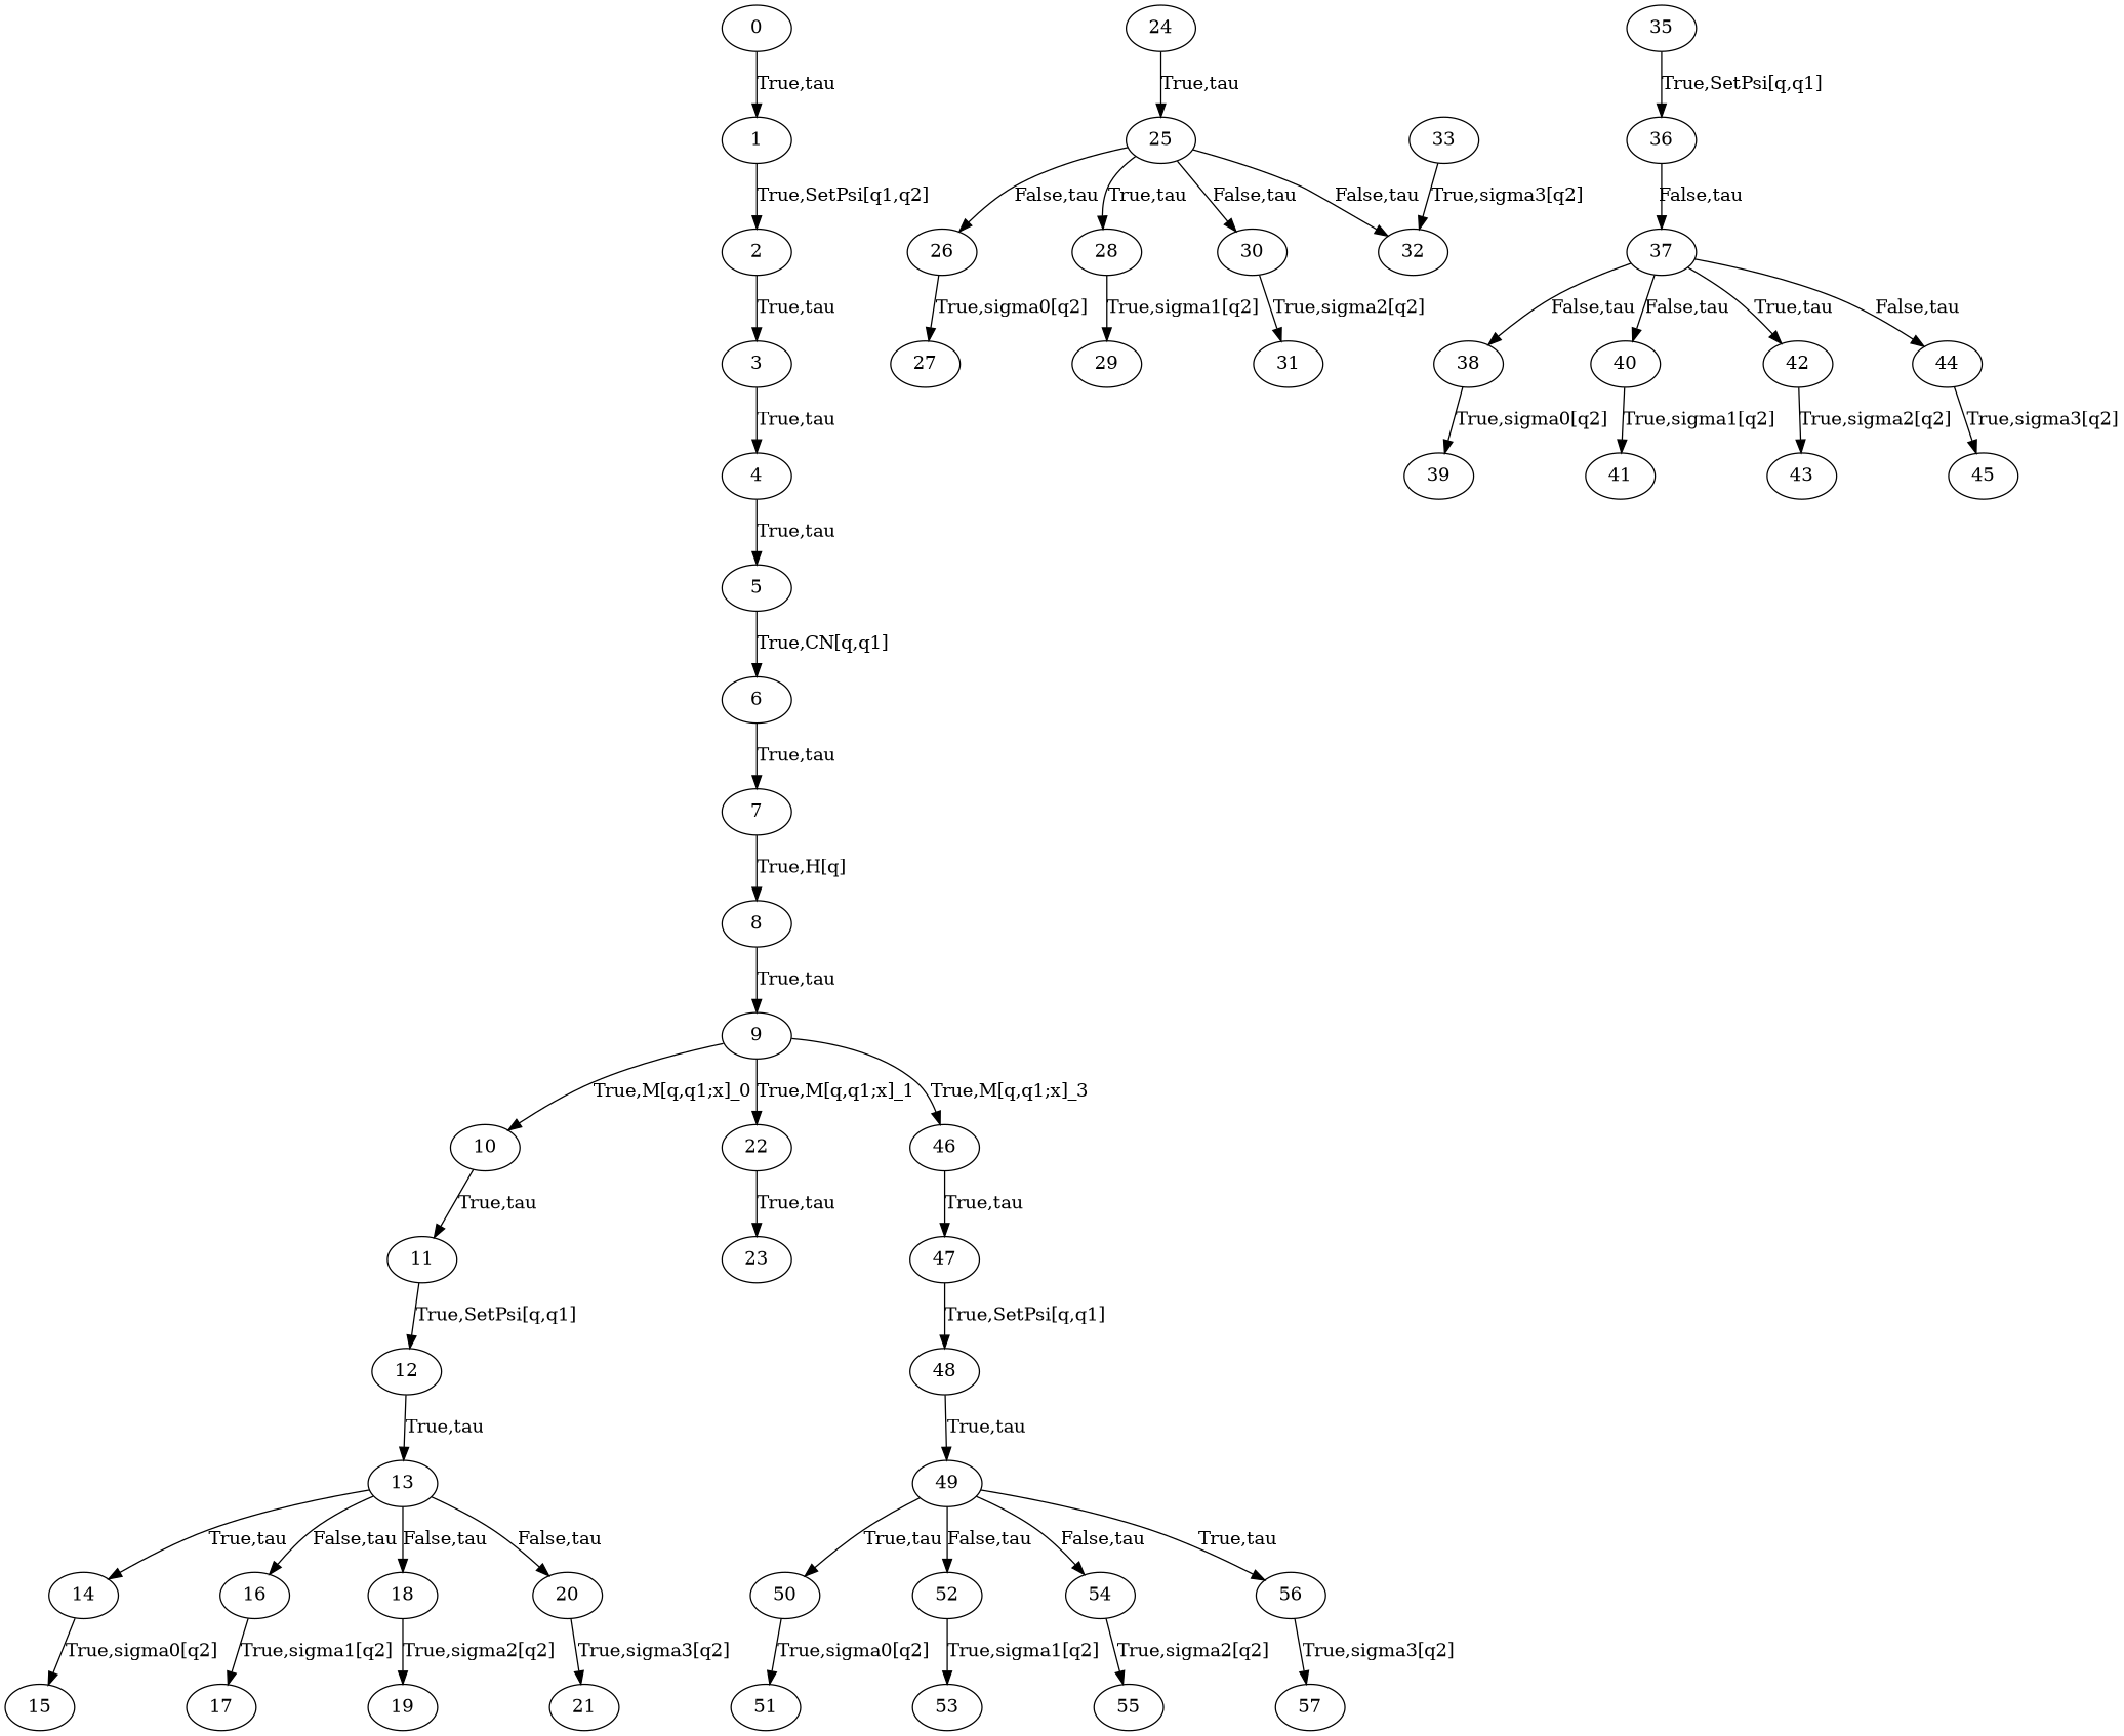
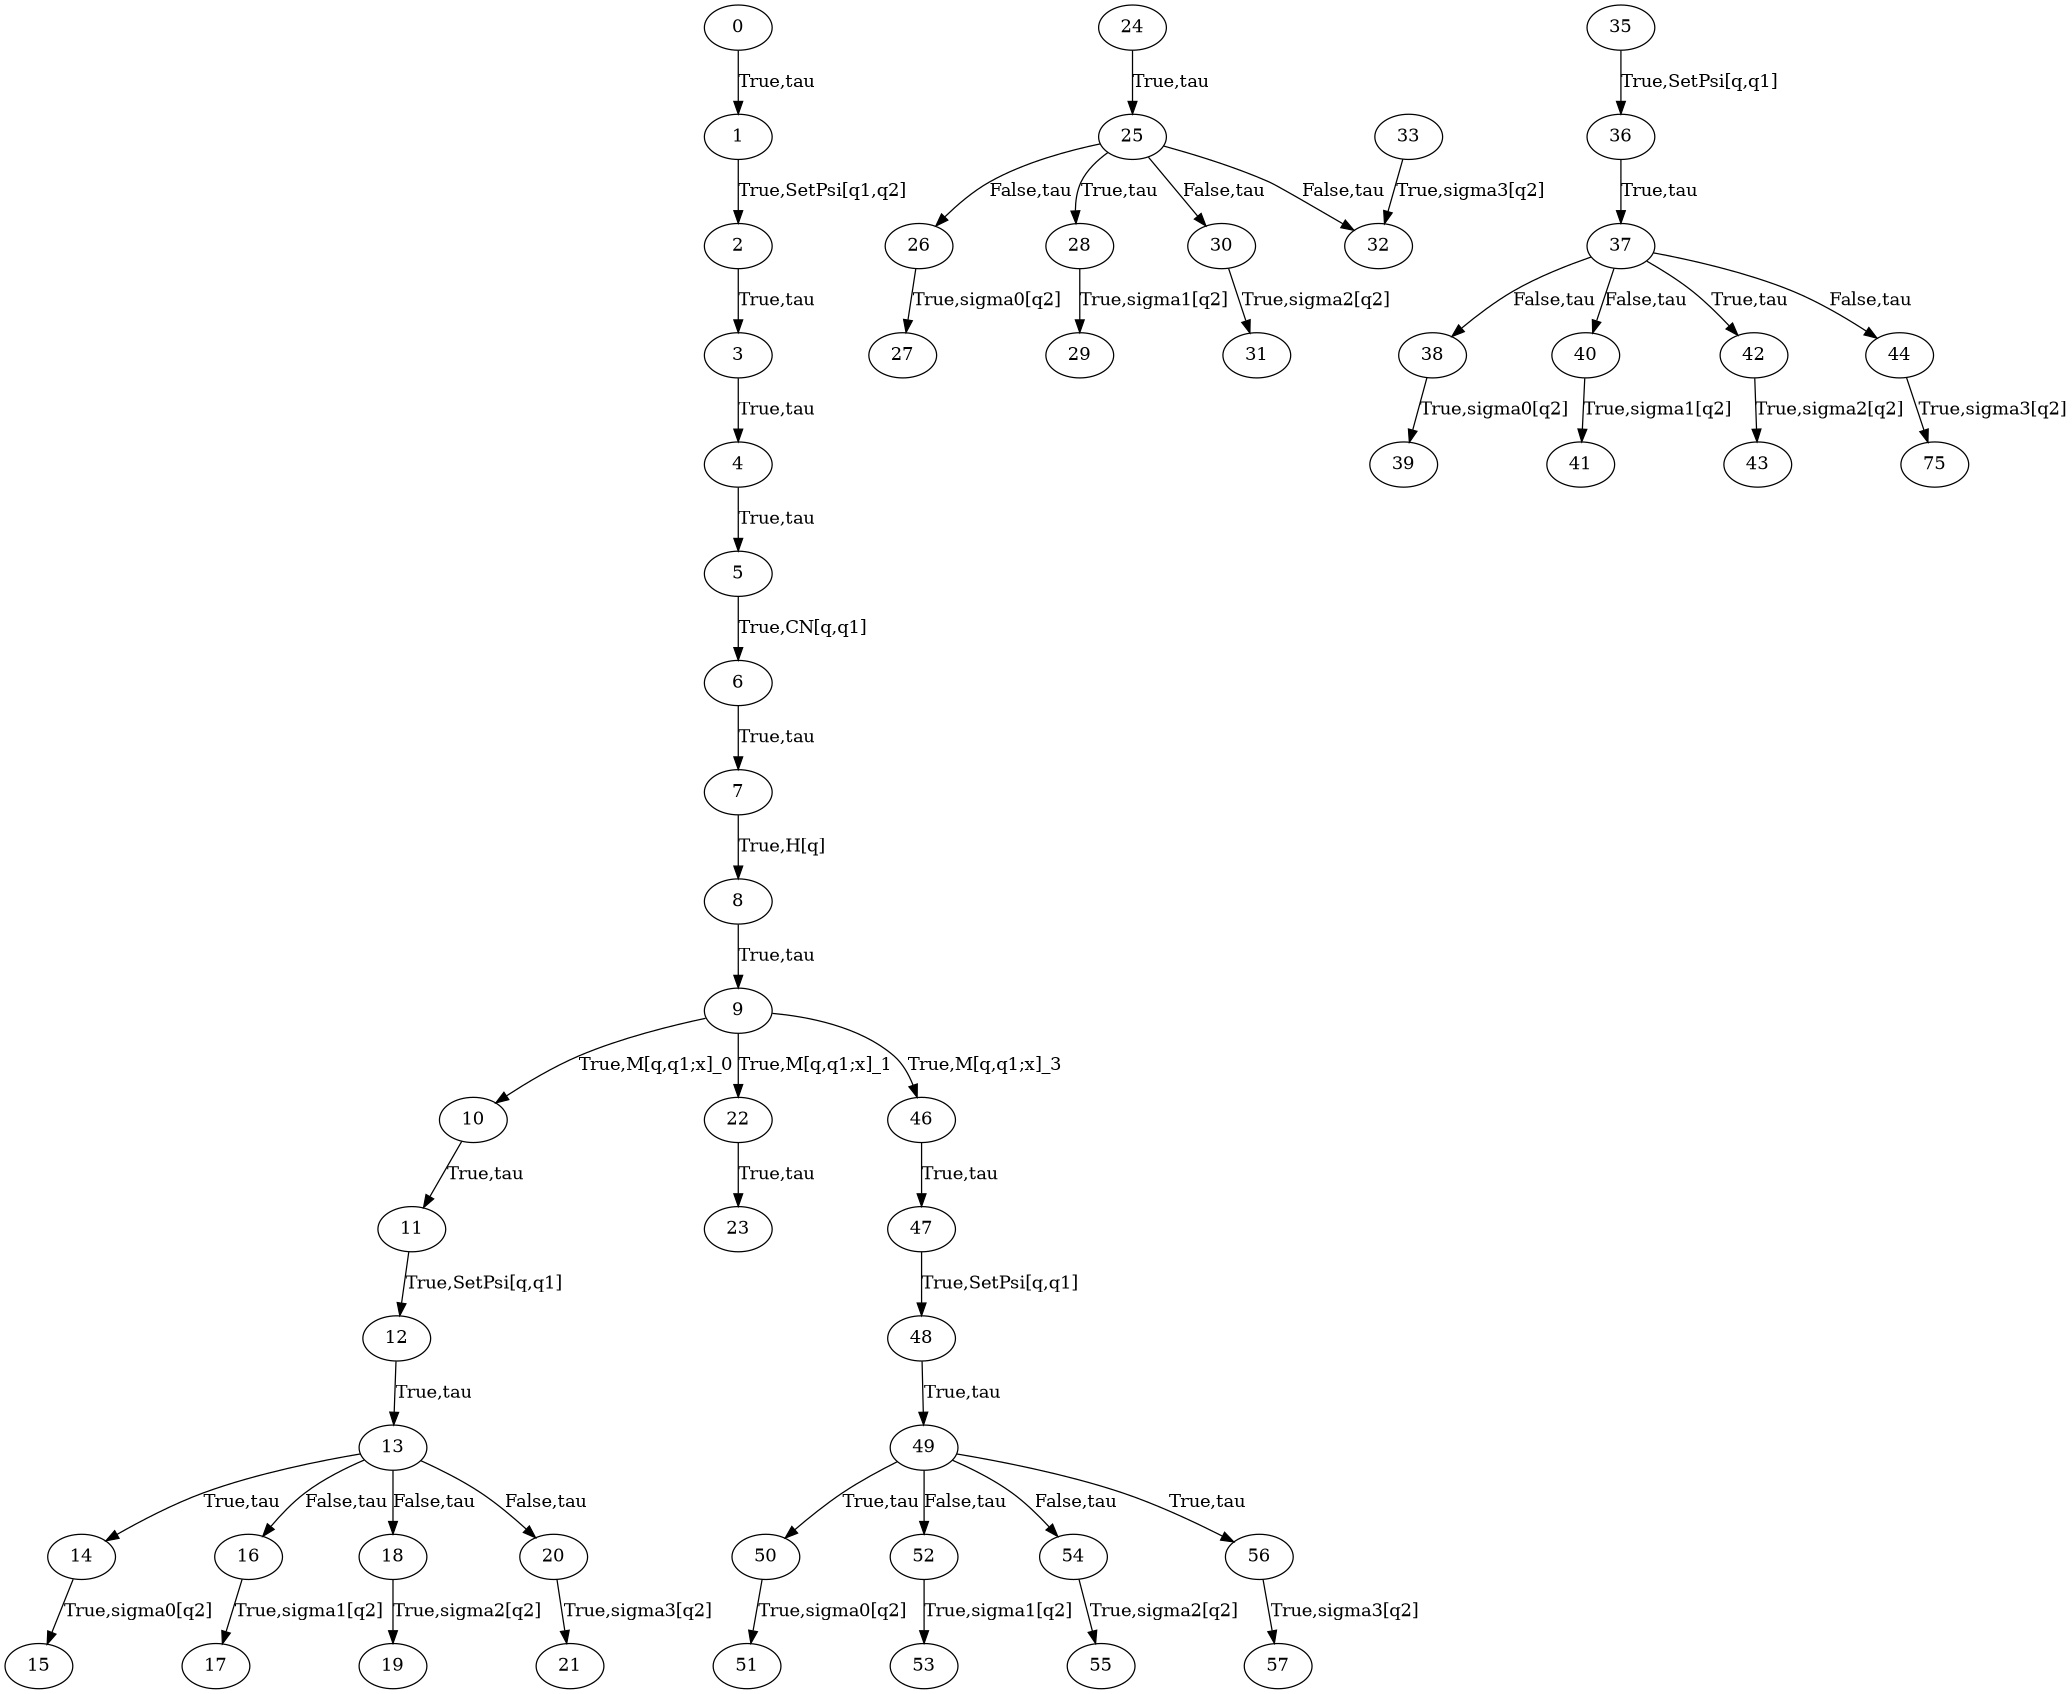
  digraph {
    0
    1
    2
    3
    4
    5
    6
    7
    8
    9
    10
    22
    46
    11
    23
    47
    12
    13
    14
    16
    18
    20
    15
    17
    19
    21
    24
    25
    26
    28
    30
    32
    27
    29
    31
    33
    35
    36
    37
    38
    40
    42
    44
    39
    41
    43
-   45
+   45 [label=75]
    48
    49
    50
    52
    54
    56
    51
    53
    55
    57
    0 -> 1 [label="True,tau"]
    1 -> 2 [label="True,SetPsi[q1,q2]"]
    2 -> 3 [label="True,tau"]
    3 -> 4 [label="True,tau"]
    4 -> 5 [label="True,tau"]
    5 -> 6 [label="True,CN[q,q1]"]
    6 -> 7 [label="True,tau"]
    7 -> 8 [label="True,H[q]"]
    8 -> 9 [label="True,tau"]
    9 -> 10 [label="True,M[q,q1;x]_0"]
    9 -> 22 [label="True,M[q,q1;x]_1"]
    9 -> 46 [label="True,M[q,q1;x]_3"]
    10 -> 11 [label="True,tau"]
    22 -> 23 [label="True,tau"]
    46 -> 47 [label="True,tau"]
    11 -> 12 [label="True,SetPsi[q,q1]"]
    47 -> 48 [label="True,SetPsi[q,q1]"]
    12 -> 13 [label="True,tau"]
    13 -> 14 [label="True,tau"]
    13 -> 16 [label="False,tau"]
    13 -> 18 [label="False,tau"]
    13 -> 20 [label="False,tau"]
    14 -> 15 [label="True,sigma0[q2]"]
    16 -> 17 [label="True,sigma1[q2]"]
    18 -> 19 [label="True,sigma2[q2]"]
    20 -> 21 [label="True,sigma3[q2]"]
    24 -> 25 [label="True,tau"]
    25 -> 26 [label="False,tau"]
    25 -> 28 [label="True,tau"]
    25 -> 30 [label="False,tau"]
    25 -> 32 [label="False,tau"]
    26 -> 27 [label="True,sigma0[q2]"]
    28 -> 29 [label="True,sigma1[q2]"]
    30 -> 31 [label="True,sigma2[q2]"]
    33 -> 32 [label="True,sigma3[q2]"]
    35 -> 36 [label="True,SetPsi[q,q1]"]
-   36 -> 37 [label="False,tau"]
+   36 -> 37 [label="True,tau"]
    37 -> 38 [label="False,tau"]
    37 -> 40 [label="False,tau"]
    37 -> 42 [label="True,tau"]
    37 -> 44 [label="False,tau"]
    38 -> 39 [label="True,sigma0[q2]"]
    40 -> 41 [label="True,sigma1[q2]"]
    42 -> 43 [label="True,sigma2[q2]"]
    44 -> 45 [label="True,sigma3[q2]"]
    48 -> 49 [label="True,tau"]
    49 -> 50 [label="True,tau"]
    49 -> 52 [label="False,tau"]
    49 -> 54 [label="False,tau"]
    49 -> 56 [label="True,tau"]
    50 -> 51 [label="True,sigma0[q2]"]
    52 -> 53 [label="True,sigma1[q2]"]
    54 -> 55 [label="True,sigma2[q2]"]
    56 -> 57 [label="True,sigma3[q2]"]
  }
